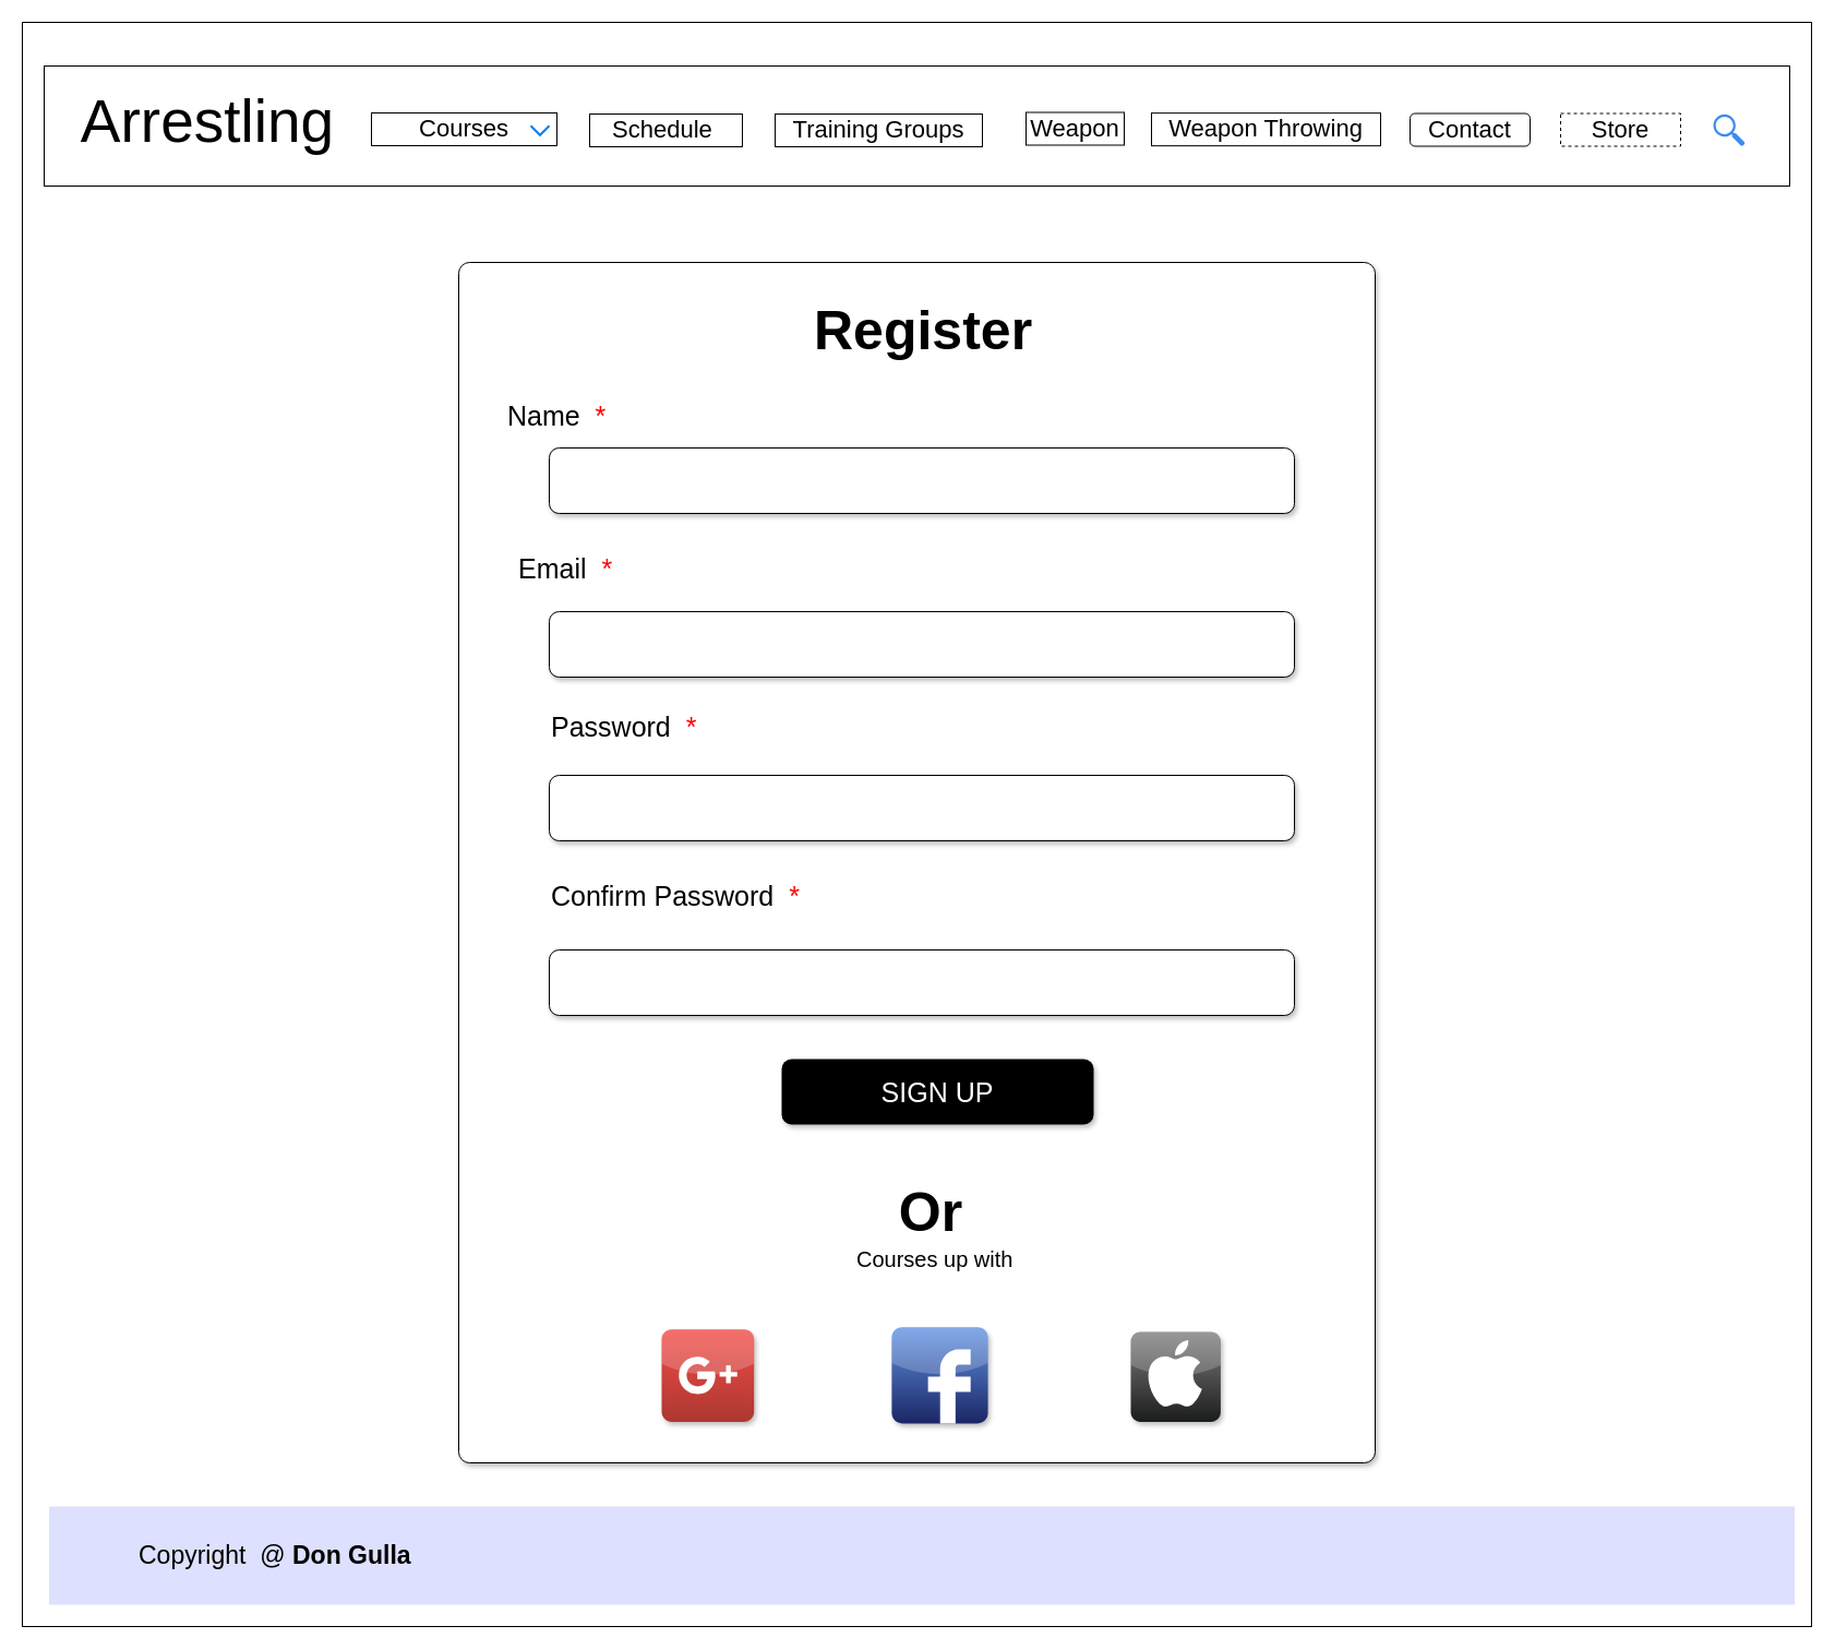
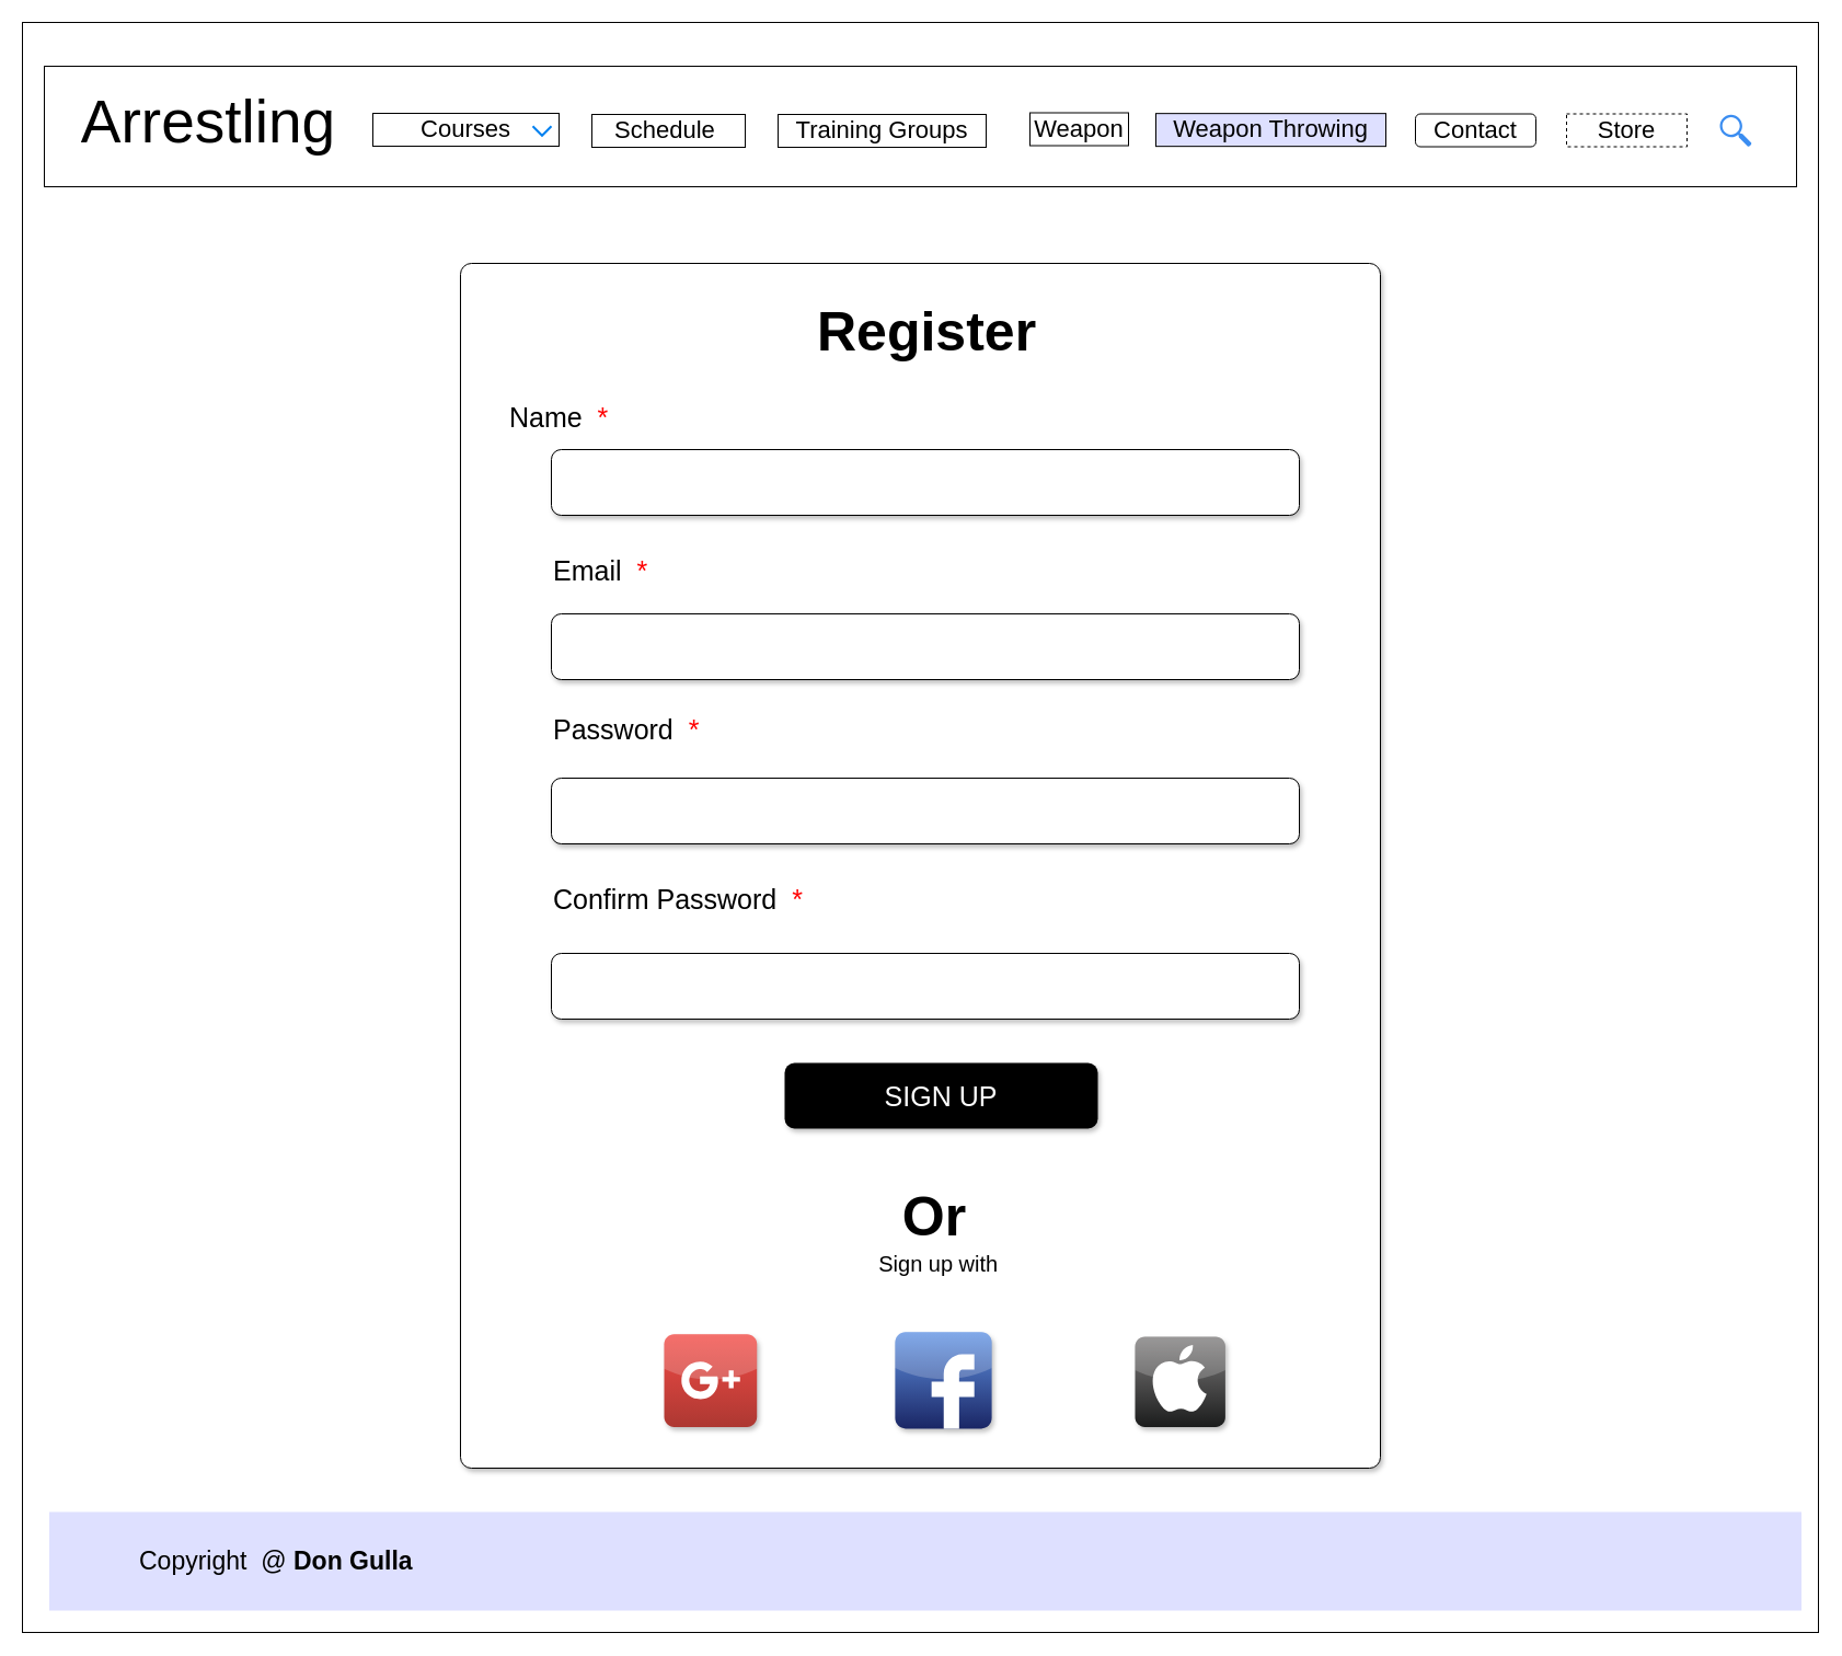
  <mxCell id="0" />
  <mxCell id="1" parent="0" />
  <mxCell id="2" value="" style="whiteSpace=wrap;html=1;" parent="1" vertex="1"><mxGeometry x="20" y="20" width="1640" height="1470" as="geometry" /></mxCell>
  <mxCell id="3" value="" style="rounded=0;whiteSpace=wrap;html=1;strokeColor=#000000;fillColor=none;" parent="1" vertex="1"><mxGeometry x="40" y="60" width="1600" height="110" as="geometry" /></mxCell>
  <mxCell id="4" value="&lt;font style=&quot;font-size: 55px&quot;&gt;Arrestling&lt;/font&gt;" style="text;html=1;strokeColor=none;fillColor=none;align=center;verticalAlign=middle;whiteSpace=wrap;rounded=0;" parent="1" vertex="1"><mxGeometry x="170" y="99.75" width="40" height="20" as="geometry" /></mxCell>
  <mxCell id="5" value="&lt;font style=&quot;font-size: 22px&quot;&gt;Courses&lt;/font&gt;" style="rounded=0;whiteSpace=wrap;html=1;strokeColor=#000000;fillColor=#ffffff;fontSize=14;align=center;" parent="1" vertex="1"><mxGeometry x="340" y="103" width="170" height="30" as="geometry" /></mxCell>
  <mxCell id="6" value="" style="html=1;verticalLabelPosition=bottom;labelBackgroundColor=#ffffff;verticalAlign=top;shadow=0;dashed=0;strokeWidth=2;shape=mxgraph.ios7.misc.down;strokeColor=#0080f0;fillColor=#ffffff;fontSize=14;" parent="1" vertex="1"><mxGeometry x="486" y="114.75" width="17" height="8.5" as="geometry" /></mxCell>
  <mxCell id="7" value="&lt;span style=&quot;font-size: 22px&quot;&gt;Schedule&amp;nbsp;&lt;/span&gt;" style="rounded=0;whiteSpace=wrap;html=1;strokeColor=#000000;fillColor=#ffffff;fontSize=14;align=center;" parent="1" vertex="1"><mxGeometry x="540" y="104" width="140" height="30" as="geometry" /></mxCell>
  <mxCell id="8" value="&lt;span style=&quot;font-size: 22px&quot;&gt;Training Groups&lt;/span&gt;" style="rounded=0;whiteSpace=wrap;html=1;strokeColor=#000000;fillColor=#ffffff;fontSize=14;align=center;" parent="1" vertex="1"><mxGeometry x="710" y="104" width="190" height="30" as="geometry" /></mxCell>
  <mxCell id="9" value="&lt;blockquote style=&quot;margin: 0 0 0 40px ; border: none ; padding: 0px&quot;&gt;&lt;blockquote style=&quot;margin: 0 0 0 40px ; border: none ; padding: 0px&quot;&gt;&lt;font style=&quot;font-size: 23px&quot;&gt;Copyright&amp;nbsp; @ &lt;b&gt;Don Gulla&lt;/b&gt;&lt;/font&gt;&lt;/blockquote&gt;&lt;/blockquote&gt;" style="rounded=0;whiteSpace=wrap;html=1;fillColor=#DEE0FF;strokeColor=none;align=left;" parent="1" vertex="1"><mxGeometry x="44.5" y="1380" width="1600" height="90" as="geometry" /></mxCell>
  <mxCell id="10" value="&lt;span style=&quot;font-size: 22px&quot;&gt;Store&lt;/span&gt;" style="rounded=0;whiteSpace=wrap;html=1;strokeColor=#000000;fontSize=14;align=center;fillColor=none;dashed=1;" parent="1" vertex="1"><mxGeometry x="1430" y="103.5" width="110" height="30" as="geometry" /></mxCell>
  <mxCell id="11" value="" style="html=1;aspect=fixed;strokeColor=none;shadow=0;align=center;verticalAlign=top;fillColor=#3B8DF1;shape=mxgraph.gcp2.search;fontSize=14;" parent="1" vertex="1"><mxGeometry x="1570" y="104.21" width="29" height="29.29" as="geometry" /></mxCell>
  <mxCell id="12" value="&lt;span style=&quot;font-size: 22px&quot;&gt;Contact&lt;/span&gt;" style="whiteSpace=wrap;html=1;strokeColor=#000000;fillColor=#ffffff;fontSize=14;align=center;rounded=1;" parent="1" vertex="1"><mxGeometry x="1292" y="103.5" width="110" height="30" as="geometry" /></mxCell>
- <mxCell id="13" value="&lt;span style=&quot;font-size: 22px&quot;&gt;Weapon Throwing&lt;/span&gt;" style="rounded=0;whiteSpace=wrap;html=1;strokeColor=#000000;fillColor=#ffffff;fontSize=14;align=center;" parent="1" vertex="1"><mxGeometry x="1055" y="103.15" width="210" height="30" as="geometry" /></mxCell>
+ <mxCell id="13" value="&lt;span style=&quot;font-size: 22px&quot;&gt;Weapon Throwing&lt;/span&gt;" style="rounded=0;whiteSpace=wrap;html=1;strokeColor=#000000;fillColor=#dee0ff;fontSize=14;align=center;" parent="1" vertex="1"><mxGeometry x="1055" y="103.15" width="210" height="30" as="geometry" /></mxCell>
  <mxCell id="14" value="&lt;span style=&quot;font-size: 22px&quot;&gt;Weapon&lt;/span&gt;" style="rounded=0;whiteSpace=wrap;html=1;strokeColor=#000000;fillColor=#ffffff;fontSize=14;align=center;" parent="1" vertex="1"><mxGeometry x="940" y="102.5" width="90" height="30" as="geometry" /></mxCell>
  <mxCell id="15" value="" style="rounded=1;whiteSpace=wrap;html=1;fillColor=#FFFFFF;fontSize=14;shadow=1;sketch=0;glass=0;absoluteArcSize=1;noLabel=0;portConstraintRotation=0;snapToPoint=0;fixDash=0;autosize=0;container=0;dropTarget=0;metaEdit=0;backgroundOutline=0;" parent="1" vertex="1"><mxGeometry x="420" y="240" width="840" height="1100" as="geometry" /></mxCell>
  <mxCell id="16" value="&lt;b&gt;&lt;font style=&quot;font-size: 50px&quot;&gt;Register&amp;nbsp;&lt;/font&gt;&lt;/b&gt;" style="text;html=1;strokeColor=none;fillColor=none;align=center;verticalAlign=middle;whiteSpace=wrap;rounded=0;shadow=1;glass=0;sketch=0;fontSize=14;" parent="1" vertex="1"><mxGeometry x="668" y="262" width="370" height="80" as="geometry" /></mxCell>
  <mxCell id="17" value="" style="rounded=1;whiteSpace=wrap;html=1;shadow=1;glass=0;sketch=0;strokeColor=#000000;fillColor=#FFFFFF;fontSize=14;" parent="1" vertex="1"><mxGeometry x="503" y="410" width="683" height="60" as="geometry" /></mxCell>
  <mxCell id="18" value="&lt;font style=&quot;font-size: 25px&quot;&gt;Name&amp;nbsp;&amp;nbsp;&lt;font color=&quot;#ff0000&quot;&gt;*&lt;/font&gt;&lt;/font&gt;" style="text;html=1;strokeColor=none;fillColor=none;align=left;verticalAlign=middle;whiteSpace=wrap;rounded=0;shadow=1;glass=0;sketch=0;fontSize=14;" parent="1" vertex="1"><mxGeometry x="463" y="360" width="110" height="40" as="geometry" /></mxCell>
  <mxCell id="19" value="" style="rounded=1;whiteSpace=wrap;html=1;shadow=1;glass=0;sketch=0;strokeColor=#000000;fillColor=#FFFFFF;fontSize=14;" parent="1" vertex="1"><mxGeometry x="503" y="560" width="683" height="60" as="geometry" /></mxCell>
- <mxCell id="20" value="&lt;font style=&quot;font-size: 25px&quot;&gt;Email&amp;nbsp; &lt;font color=&quot;#ff0000&quot;&gt;*&lt;/font&gt;&lt;/font&gt;" style="text;html=1;strokeColor=none;fillColor=none;align=left;verticalAlign=middle;whiteSpace=wrap;rounded=0;shadow=1;glass=0;sketch=0;fontSize=14;" parent="1" vertex="1"><mxGeometry x="473" y="500" width="110" height="40" as="geometry" /></mxCell>
+ <mxCell id="20" value="&lt;font style=&quot;font-size: 25px&quot;&gt;Email&amp;nbsp; &lt;font color=&quot;#ff0000&quot;&gt;*&lt;/font&gt;&lt;/font&gt;" style="text;html=1;strokeColor=none;fillColor=none;align=left;verticalAlign=middle;whiteSpace=wrap;rounded=0;shadow=1;glass=0;sketch=0;fontSize=14;" parent="1" vertex="1"><mxGeometry x="503" y="500" width="110" height="40" as="geometry" /></mxCell>
  <mxCell id="21" value="" style="rounded=1;whiteSpace=wrap;html=1;shadow=1;glass=0;sketch=0;strokeColor=#000000;fillColor=#FFFFFF;fontSize=14;" parent="1" vertex="1"><mxGeometry x="503" y="710" width="683" height="60" as="geometry" /></mxCell>
  <mxCell id="22" value="&lt;font style=&quot;font-size: 25px&quot;&gt;Password&amp;nbsp; &lt;font color=&quot;#ff0000&quot;&gt;*&lt;/font&gt;&lt;/font&gt;" style="text;html=1;strokeColor=none;fillColor=none;align=left;verticalAlign=middle;whiteSpace=wrap;rounded=0;shadow=1;glass=0;sketch=0;fontSize=14;" parent="1" vertex="1"><mxGeometry x="503" y="645" width="172.5" height="40" as="geometry" /></mxCell>
  <mxCell id="23" value="" style="rounded=1;whiteSpace=wrap;html=1;shadow=1;glass=0;sketch=0;strokeColor=#000000;fillColor=#FFFFFF;fontSize=14;" parent="1" vertex="1"><mxGeometry x="503" y="870" width="683" height="60" as="geometry" /></mxCell>
  <mxCell id="24" value="&lt;font style=&quot;font-size: 25px&quot;&gt;Confirm Password&amp;nbsp; &lt;font color=&quot;#ff0000&quot;&gt;*&lt;/font&gt;&lt;/font&gt;" style="text;html=1;strokeColor=none;fillColor=none;align=left;verticalAlign=middle;whiteSpace=wrap;rounded=0;shadow=1;glass=0;sketch=0;fontSize=14;" parent="1" vertex="1"><mxGeometry x="503" y="800" width="273" height="40" as="geometry" /></mxCell>
  <mxCell id="25" value="&lt;font color=&quot;#ffffff&quot; style=&quot;font-size: 25px&quot;&gt;SIGN UP&lt;/font&gt;" style="rounded=1;whiteSpace=wrap;html=1;shadow=1;glass=0;sketch=0;fontSize=14;strokeColor=none;fillColor=#000000;" parent="1" vertex="1"><mxGeometry x="716" y="970" width="286" height="60" as="geometry" /></mxCell>
  <mxCell id="26" value="&lt;b&gt;&lt;font style=&quot;font-size: 50px&quot;&gt;Or&lt;/font&gt;&lt;/b&gt;" style="text;html=1;strokeColor=none;fillColor=none;align=center;verticalAlign=middle;whiteSpace=wrap;rounded=0;shadow=1;glass=0;sketch=0;fontSize=14;" parent="1" vertex="1"><mxGeometry x="668" y="1070" width="370" height="80" as="geometry" /></mxCell>
- <mxCell id="27" value="&lt;font style=&quot;font-size: 20px&quot;&gt;Courses up with&amp;nbsp;&lt;/font&gt;" style="text;html=1;strokeColor=none;fillColor=none;align=center;verticalAlign=middle;whiteSpace=wrap;rounded=0;shadow=1;glass=0;sketch=0;fontSize=14;" parent="1" vertex="1"><mxGeometry x="760.5" y="1138" width="197" height="30" as="geometry" /></mxCell>
+ <mxCell id="27" value="&lt;font style=&quot;font-size: 20px&quot;&gt;Sign up with&amp;nbsp;&lt;/font&gt;" style="text;html=1;strokeColor=none;fillColor=none;align=center;verticalAlign=middle;whiteSpace=wrap;rounded=0;shadow=1;glass=0;sketch=0;fontSize=14;" parent="1" vertex="1"><mxGeometry x="760.5" y="1138" width="197" height="30" as="geometry" /></mxCell>
  <mxCell id="28" value="" style="dashed=0;outlineConnect=0;html=1;align=center;labelPosition=center;verticalLabelPosition=bottom;verticalAlign=top;shape=mxgraph.webicons.google_plus;fillColor=#F24B46;gradientColor=#AD3832;shadow=1;glass=0;sketch=0;strokeColor=#000000;fontSize=14;" parent="1" vertex="1"><mxGeometry x="606" y="1217.7" width="84.7" height="84.7" as="geometry" /></mxCell>
  <mxCell id="29" value="" style="dashed=0;outlineConnect=0;html=1;align=center;labelPosition=center;verticalLabelPosition=bottom;verticalAlign=top;shape=mxgraph.webicons.facebook;fillColor=#6294E4;gradientColor=#1A2665;shadow=1;glass=0;sketch=0;strokeColor=#000000;fontSize=14;" parent="1" vertex="1"><mxGeometry x="816.9" y="1215.7" width="88.2" height="88.2" as="geometry" /></mxCell>
  <mxCell id="30" value="" style="dashed=0;outlineConnect=0;html=1;align=center;labelPosition=center;verticalLabelPosition=bottom;verticalAlign=top;shape=mxgraph.webicons.apple;fillColor=#807E7E;gradientColor=#1B1C1C;shadow=1;glass=0;sketch=0;strokeColor=#000000;fontSize=14;" parent="1" vertex="1"><mxGeometry x="1036" y="1220" width="82.4" height="82.4" as="geometry" /></mxCell>
